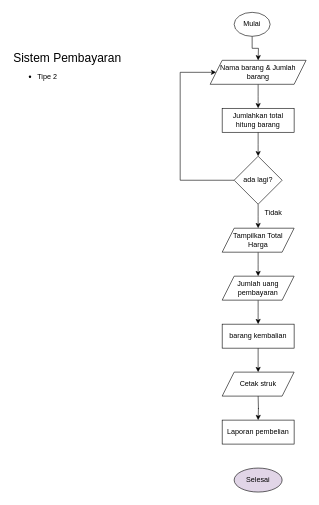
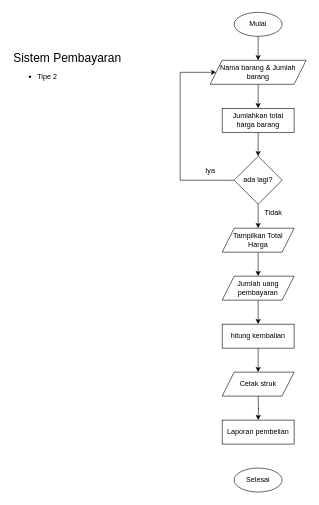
  <mxCell id="0" />
  <mxCell id="1" parent="0" />
  <mxCell id="2" value="&lt;font style=&quot;&quot;&gt;&lt;span style=&quot;font-size: 20px;&quot;&gt;Sistem Pembayaran&lt;/span&gt;&lt;br&gt;&lt;ul style=&quot;&quot;&gt;&lt;li style=&quot;&quot;&gt;&lt;font style=&quot;font-size: 12px;&quot;&gt;Tipe 2&lt;/font&gt;&lt;/li&gt;&lt;/ul&gt;&lt;/font&gt;" style="text;html=1;strokeColor=none;fillColor=none;align=left;verticalAlign=middle;whiteSpace=wrap;rounded=0;labelBackgroundColor=none;" parent="1" vertex="1"><mxGeometry x="20" y="75" width="200" height="80" as="geometry" /></mxCell>
  <mxCell id="3" style="edgeStyle=orthogonalEdgeStyle;rounded=0;orthogonalLoop=1;jettySize=auto;html=1;" parent="1" source="4" edge="1"><mxGeometry relative="1" as="geometry"><mxPoint x="430" y="100" as="targetPoint" /></mxGeometry></mxCell>
- <mxCell id="4" value="Mulai" style="ellipse;whiteSpace=wrap;html=1;" parent="1" vertex="1"><mxGeometry x="390" y="20" width="60" height="40" as="geometry" /></mxCell>
+ <mxCell id="4" value="Mulai" style="ellipse;whiteSpace=wrap;html=1;" parent="1" vertex="1"><mxGeometry x="390" y="20" width="80" height="40" as="geometry" /></mxCell>
  <mxCell id="5" style="edgeStyle=orthogonalEdgeStyle;rounded=0;orthogonalLoop=1;jettySize=auto;html=1;" edge="1" parent="1" source="6"><mxGeometry relative="1" as="geometry"><mxPoint x="430" y="180" as="targetPoint" /></mxGeometry></mxCell>
  <mxCell id="6" value="Nama barang &amp;amp; Jumlah barang" style="shape=parallelogram;perimeter=parallelogramPerimeter;whiteSpace=wrap;html=1;fixedSize=1;" parent="1" vertex="1"><mxGeometry x="350" y="100" width="160" height="40" as="geometry" /></mxCell>
  <mxCell id="7" style="edgeStyle=orthogonalEdgeStyle;rounded=0;orthogonalLoop=1;jettySize=auto;html=1;" edge="1" parent="1" source="8"><mxGeometry relative="1" as="geometry"><mxPoint x="430" y="260" as="targetPoint" /></mxGeometry></mxCell>
- <mxCell id="8" value="Jumlahkan total hitung barang" style="rounded=0;whiteSpace=wrap;html=1;" vertex="1" parent="1"><mxGeometry x="370" y="180" width="120" height="40" as="geometry" /></mxCell>
+ <mxCell id="8" value="Jumlahkan total harga barang" style="rounded=0;whiteSpace=wrap;html=1;" vertex="1" parent="1"><mxGeometry x="370" y="180" width="120" height="40" as="geometry" /></mxCell>
  <mxCell id="9" style="edgeStyle=orthogonalEdgeStyle;rounded=0;orthogonalLoop=1;jettySize=auto;html=1;entryX=0;entryY=0.5;entryDx=0;entryDy=0;" edge="1" parent="1" target="6"><mxGeometry relative="1" as="geometry"><mxPoint x="290" y="100" as="targetPoint" /><mxPoint x="389.999" y="300.029" as="sourcePoint" /><Array as="points"><mxPoint x="300" y="300" /><mxPoint x="300" y="120" /></Array></mxGeometry></mxCell>
  <mxCell id="10" style="edgeStyle=orthogonalEdgeStyle;rounded=0;orthogonalLoop=1;jettySize=auto;html=1;" edge="1" parent="1" source="11"><mxGeometry relative="1" as="geometry"><mxPoint x="430" y="380" as="targetPoint" /></mxGeometry></mxCell>
  <mxCell id="11" value="ada lagi?" style="rhombus;whiteSpace=wrap;html=1;" vertex="1" parent="1"><mxGeometry x="390" y="260" width="80" height="80" as="geometry" /></mxCell>
+ <mxCell id="12" value="Iya" style="text;html=1;align=center;verticalAlign=middle;resizable=0;points=[];autosize=1;strokeColor=none;fillColor=none;" vertex="1" parent="1"><mxGeometry x="330" y="270" width="40" height="30" as="geometry" /></mxCell>
  <mxCell id="13" style="edgeStyle=orthogonalEdgeStyle;rounded=0;orthogonalLoop=1;jettySize=auto;html=1;" edge="1" parent="1" source="14"><mxGeometry relative="1" as="geometry"><mxPoint x="430" y="460" as="targetPoint" /></mxGeometry></mxCell>
  <mxCell id="14" value="Tampilkan Total Harga" style="shape=parallelogram;perimeter=parallelogramPerimeter;whiteSpace=wrap;html=1;fixedSize=1;" vertex="1" parent="1"><mxGeometry x="370" y="380" width="120" height="40" as="geometry" /></mxCell>
  <mxCell id="15" style="edgeStyle=orthogonalEdgeStyle;rounded=0;orthogonalLoop=1;jettySize=auto;html=1;" edge="1" parent="1" source="16"><mxGeometry relative="1" as="geometry"><mxPoint x="430" y="540" as="targetPoint" /></mxGeometry></mxCell>
  <mxCell id="16" value="Jumlah uang pembayaran" style="shape=parallelogram;perimeter=parallelogramPerimeter;whiteSpace=wrap;html=1;fixedSize=1;" vertex="1" parent="1"><mxGeometry x="370" y="460" width="120" height="40" as="geometry" /></mxCell>
  <mxCell id="17" style="edgeStyle=orthogonalEdgeStyle;rounded=0;orthogonalLoop=1;jettySize=auto;html=1;" edge="1" parent="1" source="18"><mxGeometry relative="1" as="geometry"><mxPoint x="430" y="620" as="targetPoint" /></mxGeometry></mxCell>
- <mxCell id="18" value="barang kembalian" style="rounded=0;whiteSpace=wrap;html=1;" vertex="1" parent="1"><mxGeometry x="370" y="540" width="120" height="40" as="geometry" /></mxCell>
+ <mxCell id="18" value="hitung kembalian" style="rounded=0;whiteSpace=wrap;html=1;" vertex="1" parent="1"><mxGeometry x="370" y="540" width="120" height="40" as="geometry" /></mxCell>
  <mxCell id="19" style="edgeStyle=orthogonalEdgeStyle;rounded=0;orthogonalLoop=1;jettySize=auto;html=1;" edge="1" parent="1"><mxGeometry relative="1" as="geometry"><mxPoint x="430" y="700" as="targetPoint" /><mxPoint x="430" y="660" as="sourcePoint" /></mxGeometry></mxCell>
  <mxCell id="20" value="Laporan pembelian" style="rounded=0;whiteSpace=wrap;html=1;" vertex="1" parent="1"><mxGeometry x="370" y="700" width="120" height="40" as="geometry" /></mxCell>
  <mxCell id="21" value="Tidak" style="text;html=1;align=center;verticalAlign=middle;resizable=0;points=[];autosize=1;strokeColor=none;fillColor=none;" vertex="1" parent="1"><mxGeometry x="430" y="340" width="50" height="30" as="geometry" /></mxCell>
  <mxCell id="22" value="Cetak struk" style="shape=parallelogram;perimeter=parallelogramPerimeter;whiteSpace=wrap;html=1;fixedSize=1;" vertex="1" parent="1"><mxGeometry x="370" y="620" width="120" height="40" as="geometry" /></mxCell>
- <mxCell id="23" value="Selesai" style="ellipse;whiteSpace=wrap;html=1;fillColor=#e1d5e7;" vertex="1" parent="1"><mxGeometry x="390" y="780" width="80" height="40" as="geometry" /></mxCell>
+ <mxCell id="23" value="Selesai" style="ellipse;whiteSpace=wrap;html=1;" vertex="1" parent="1"><mxGeometry x="390" y="780" width="80" height="40" as="geometry" /></mxCell>
